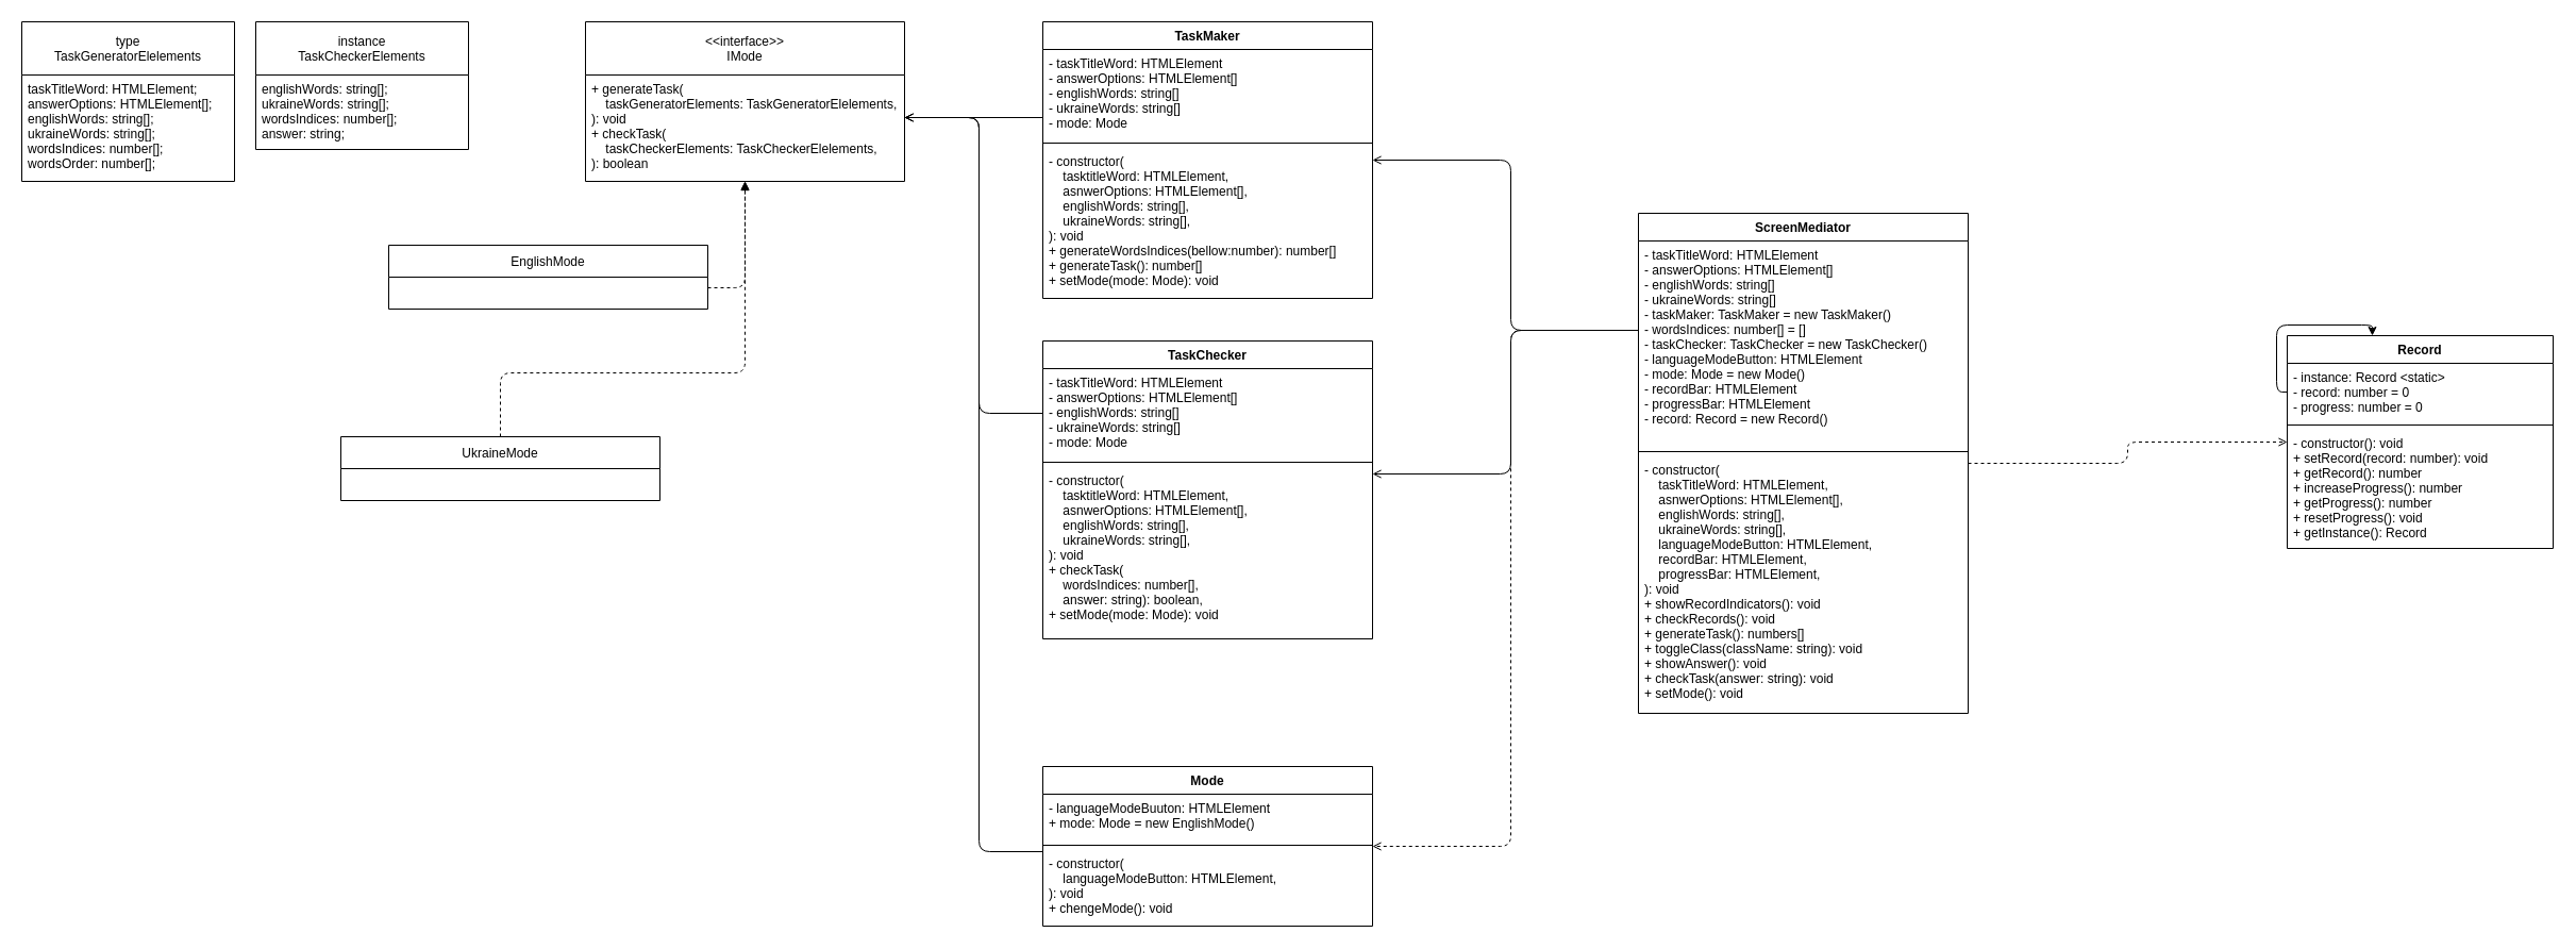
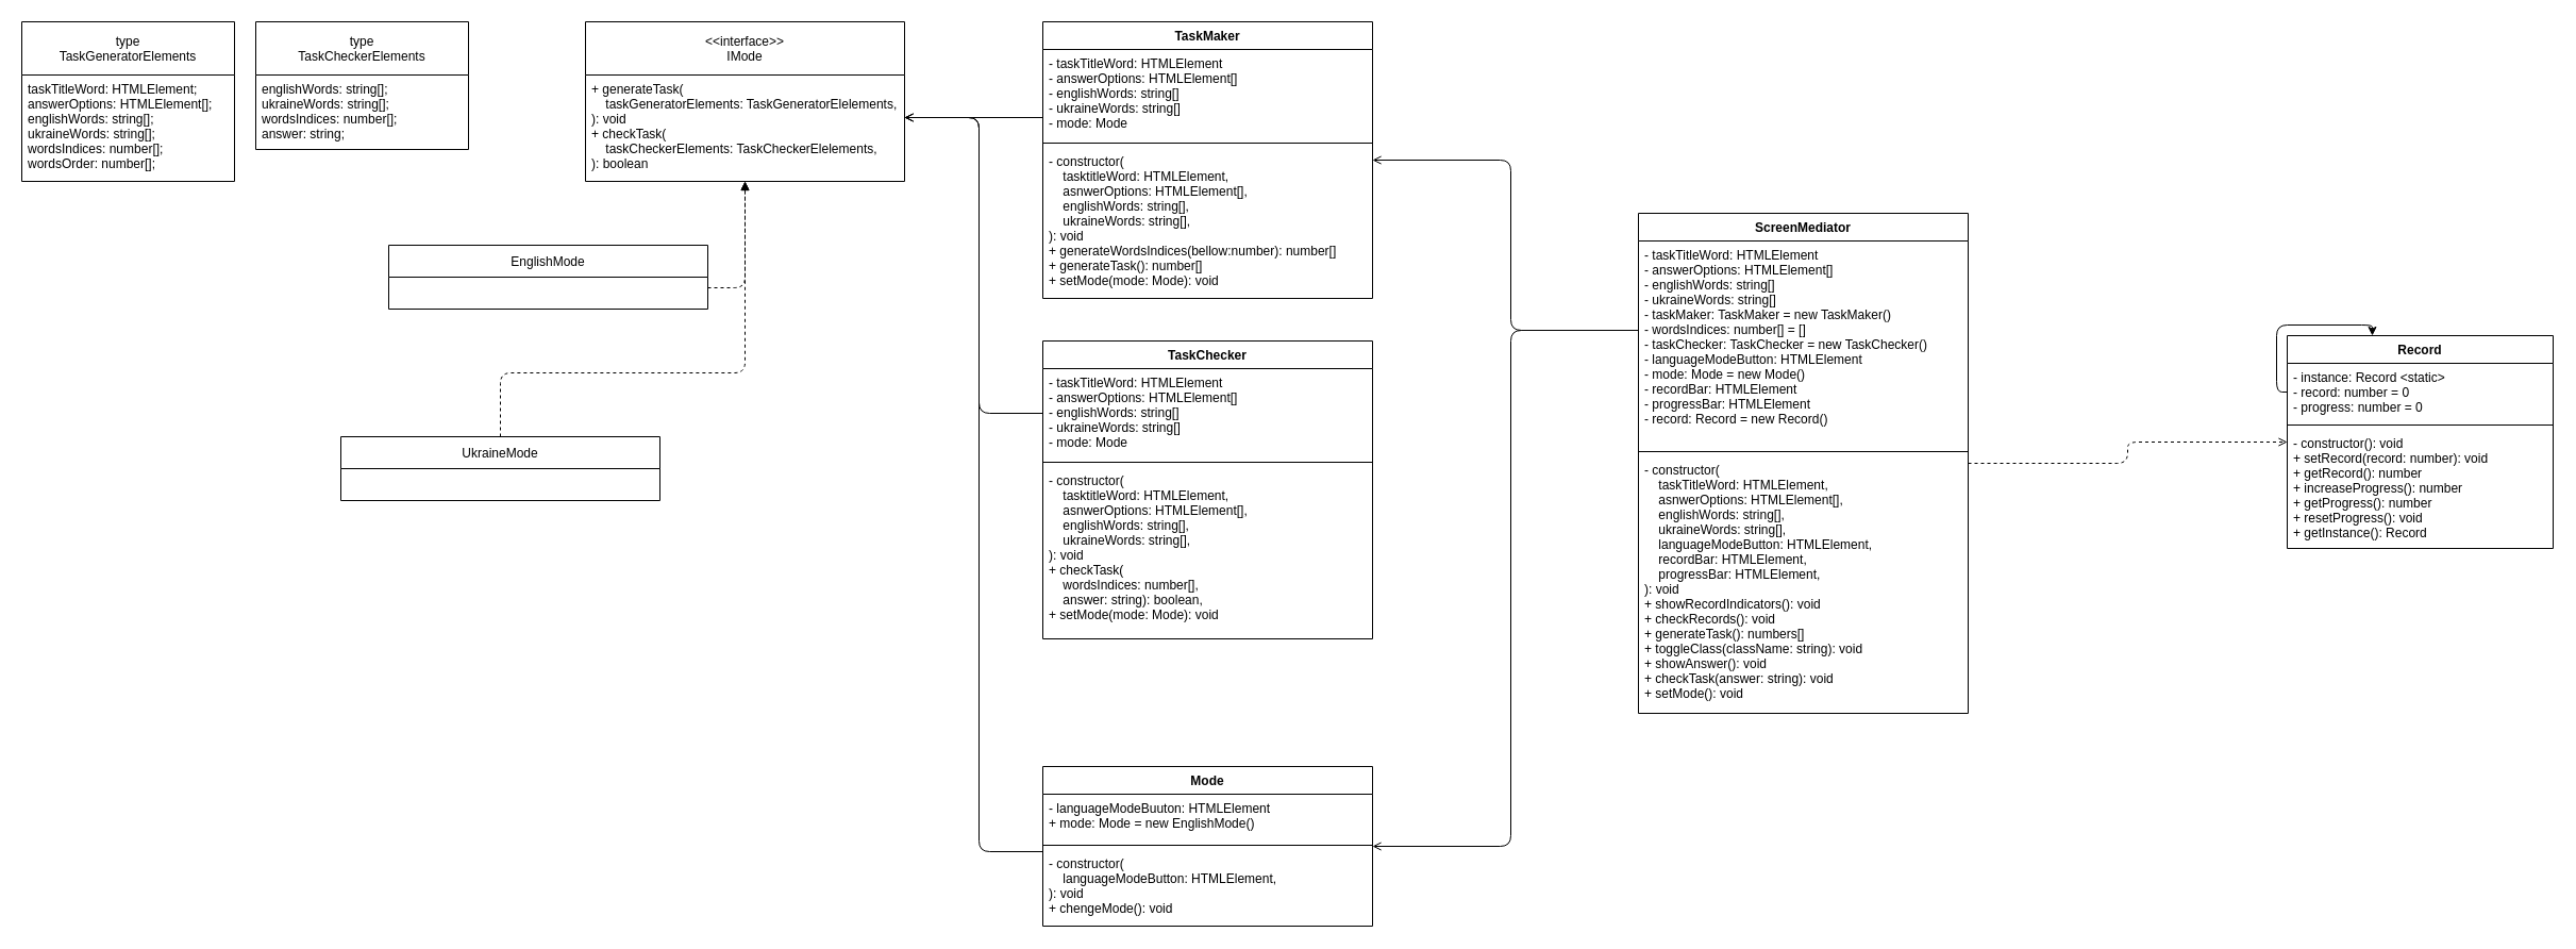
  <mxCell id="0" />
  <mxCell id="1" parent="0" />
  <mxCell id="2" value="Record" style="swimlane;fontStyle=1;align=center;verticalAlign=top;childLayout=stackLayout;horizontal=1;startSize=26;horizontalStack=0;resizeParent=1;resizeParentMax=0;resizeLast=0;collapsible=1;marginBottom=0;" parent="1" vertex="1"><mxGeometry x="2150" y="315" width="250" height="200" as="geometry" /></mxCell>
  <mxCell id="3" style="edgeStyle=orthogonalEdgeStyle;html=1;" parent="2" source="4" target="2" edge="1"><mxGeometry relative="1" as="geometry"><Array as="points"><mxPoint x="-10" y="53" /><mxPoint x="-10" y="-10" /><mxPoint x="80" y="-10" /></Array></mxGeometry></mxCell>
  <mxCell id="4" value="- instance: Record &lt;static&gt;&#10;- record: number = 0&#10;- progress: number = 0" style="text;strokeColor=none;fillColor=none;align=left;verticalAlign=top;spacingLeft=4;spacingRight=4;overflow=hidden;rotatable=0;points=[[0,0.5],[1,0.5]];portConstraint=eastwest;" parent="2" vertex="1"><mxGeometry y="26" width="250" height="54" as="geometry" /></mxCell>
  <mxCell id="5" value="" style="line;strokeWidth=1;fillColor=none;align=left;verticalAlign=middle;spacingTop=-1;spacingLeft=3;spacingRight=3;rotatable=0;labelPosition=right;points=[];portConstraint=eastwest;strokeColor=inherit;" parent="2" vertex="1"><mxGeometry y="80" width="250" height="8" as="geometry" /></mxCell>
  <mxCell id="6" value="- constructor(): void&#10;+ setRecord(record: number): void&#10;+ getRecord(): number&#10;+ increaseProgress(): number&#10;+ getProgress(): number&#10;+ resetProgress(): void&#10;+ getInstance(): Record" style="text;strokeColor=none;fillColor=none;align=left;verticalAlign=top;spacingLeft=4;spacingRight=4;overflow=hidden;rotatable=0;points=[[0,0.5],[1,0.5]];portConstraint=eastwest;" parent="2" vertex="1"><mxGeometry y="88" width="250" height="112" as="geometry" /></mxCell>
  <mxCell id="7" value="TaskMaker" style="swimlane;fontStyle=1;align=center;verticalAlign=top;childLayout=stackLayout;horizontal=1;startSize=26;horizontalStack=0;resizeParent=1;resizeParentMax=0;resizeLast=0;collapsible=1;marginBottom=0;" parent="1" vertex="1"><mxGeometry x="980" y="20" width="310" height="260" as="geometry" /></mxCell>
  <mxCell id="8" value="- taskTitleWord: HTMLElement&#10;- answerOptions: HTMLElement[]&#10;- englishWords: string[]&#10;- ukraineWords: string[]&#10;- mode: Mode" style="text;strokeColor=none;fillColor=none;align=left;verticalAlign=top;spacingLeft=4;spacingRight=4;overflow=hidden;rotatable=0;points=[[0,0.5],[1,0.5]];portConstraint=eastwest;" parent="7" vertex="1"><mxGeometry y="26" width="310" height="84" as="geometry" /></mxCell>
  <mxCell id="9" value="" style="line;strokeWidth=1;fillColor=none;align=left;verticalAlign=middle;spacingTop=-1;spacingLeft=3;spacingRight=3;rotatable=0;labelPosition=right;points=[];portConstraint=eastwest;strokeColor=inherit;" parent="7" vertex="1"><mxGeometry y="110" width="310" height="8" as="geometry" /></mxCell>
  <mxCell id="10" value="- constructor(&#10;    tasktitleWord: HTMLElement,&#10;    asnwerOptions: HTMLElement[],&#10;    englishWords: string[],&#10;    ukraineWords: string[],&#10;): void&#10;+ generateWordsIndices(bellow:number): number[]&#10;+ generateTask(): number[]&#10;+ setMode(mode: Mode): void" style="text;strokeColor=none;fillColor=none;align=left;verticalAlign=top;spacingLeft=4;spacingRight=4;overflow=hidden;rotatable=0;points=[[0,0.5],[1,0.5]];portConstraint=eastwest;" parent="7" vertex="1"><mxGeometry y="118" width="310" height="142" as="geometry" /></mxCell>
  <mxCell id="11" value="&lt;&lt;interface&gt;&gt;&#10;IMode" style="swimlane;fontStyle=0;childLayout=stackLayout;horizontal=1;startSize=50;fillColor=none;horizontalStack=0;resizeParent=1;resizeParentMax=0;resizeLast=0;collapsible=1;marginBottom=0;" parent="1" vertex="1"><mxGeometry x="550" y="20" width="300" height="150" as="geometry" /></mxCell>
  <mxCell id="12" value="+ generateTask(&#10;    taskGeneratorElements: TaskGeneratorElelements,&#10;): void&#10;+ checkTask(&#10;    taskCheckerElements: TaskCheckerElelements,&#10;): boolean" style="text;strokeColor=none;fillColor=none;align=left;verticalAlign=top;spacingLeft=4;spacingRight=4;overflow=hidden;rotatable=0;points=[[0,0.5],[1,0.5]];portConstraint=eastwest;" parent="11" vertex="1"><mxGeometry y="50" width="300" height="100" as="geometry" /></mxCell>
  <mxCell id="13" style="edgeStyle=orthogonalEdgeStyle;html=1;endArrow=open;endFill=0;" parent="1" source="8" target="11" edge="1"><mxGeometry relative="1" as="geometry"><Array as="points"><mxPoint x="890" y="110" /><mxPoint x="890" y="110" /></Array></mxGeometry></mxCell>
  <mxCell id="14" style="edgeStyle=orthogonalEdgeStyle;html=1;endArrow=block;endFill=1;dashed=1;" parent="1" source="15" target="11" edge="1"><mxGeometry relative="1" as="geometry"><Array as="points"><mxPoint x="700" y="270" /></Array></mxGeometry></mxCell>
  <mxCell id="15" value="EnglishMode" style="swimlane;fontStyle=0;childLayout=stackLayout;horizontal=1;startSize=30;fillColor=none;horizontalStack=0;resizeParent=1;resizeParentMax=0;resizeLast=0;collapsible=1;marginBottom=0;" parent="1" vertex="1"><mxGeometry x="365" y="230" width="300" height="60" as="geometry" /></mxCell>
  <mxCell id="16" style="edgeStyle=orthogonalEdgeStyle;html=1;dashed=1;endArrow=block;endFill=1;" parent="1" source="17" target="11" edge="1"><mxGeometry relative="1" as="geometry"><Array as="points"><mxPoint x="700" y="350" /></Array></mxGeometry></mxCell>
  <mxCell id="17" value="UkraineMode" style="swimlane;fontStyle=0;childLayout=stackLayout;horizontal=1;startSize=30;fillColor=none;horizontalStack=0;resizeParent=1;resizeParentMax=0;resizeLast=0;collapsible=1;marginBottom=0;" parent="1" vertex="1"><mxGeometry x="320" y="410" width="300" height="60" as="geometry" /></mxCell>
  <mxCell id="18" value="TaskChecker" style="swimlane;fontStyle=1;align=center;verticalAlign=top;childLayout=stackLayout;horizontal=1;startSize=26;horizontalStack=0;resizeParent=1;resizeParentMax=0;resizeLast=0;collapsible=1;marginBottom=0;" parent="1" vertex="1"><mxGeometry x="980" y="320" width="310" height="280" as="geometry" /></mxCell>
  <mxCell id="19" value="- taskTitleWord: HTMLElement&#10;- answerOptions: HTMLElement[]&#10;- englishWords: string[]&#10;- ukraineWords: string[]&#10;- mode: Mode" style="text;strokeColor=none;fillColor=none;align=left;verticalAlign=top;spacingLeft=4;spacingRight=4;overflow=hidden;rotatable=0;points=[[0,0.5],[1,0.5]];portConstraint=eastwest;" parent="18" vertex="1"><mxGeometry y="26" width="310" height="84" as="geometry" /></mxCell>
  <mxCell id="20" value="" style="line;strokeWidth=1;fillColor=none;align=left;verticalAlign=middle;spacingTop=-1;spacingLeft=3;spacingRight=3;rotatable=0;labelPosition=right;points=[];portConstraint=eastwest;strokeColor=inherit;" parent="18" vertex="1"><mxGeometry y="110" width="310" height="8" as="geometry" /></mxCell>
  <mxCell id="21" value="- constructor(&#10;    tasktitleWord: HTMLElement,&#10;    asnwerOptions: HTMLElement[],&#10;    englishWords: string[],&#10;    ukraineWords: string[],&#10;): void&#10;+ checkTask(&#10;    wordsIndices: number[], &#10;    answer: string): boolean,&#10;+ setMode(mode: Mode): void" style="text;strokeColor=none;fillColor=none;align=left;verticalAlign=top;spacingLeft=4;spacingRight=4;overflow=hidden;rotatable=0;points=[[0,0.5],[1,0.5]];portConstraint=eastwest;" parent="18" vertex="1"><mxGeometry y="118" width="310" height="162" as="geometry" /></mxCell>
  <mxCell id="22" style="edgeStyle=orthogonalEdgeStyle;html=1;endArrow=open;endFill=0;" parent="1" source="19" target="11" edge="1"><mxGeometry relative="1" as="geometry"><Array as="points"><mxPoint x="920" y="388" /><mxPoint x="920" y="110" /></Array></mxGeometry></mxCell>
- <mxCell id="23" style="edgeStyle=orthogonalEdgeStyle;html=1;endArrow=open;endFill=0;" parent="1" source="26" target="18" edge="1"><mxGeometry relative="1" as="geometry"><Array as="points"><mxPoint x="1420" y="310" /><mxPoint x="1420" y="445" /></Array></mxGeometry></mxCell>
  <mxCell id="24" style="edgeStyle=orthogonalEdgeStyle;html=1;endArrow=open;endFill=0;dashed=1;" parent="1" source="26" target="2" edge="1"><mxGeometry relative="1" as="geometry" /></mxCell>
- <mxCell id="25" style="edgeStyle=orthogonalEdgeStyle;html=1;endArrow=open;endFill=0;dashed=1;" parent="1" source="26" target="32" edge="1"><mxGeometry relative="1" as="geometry"><Array as="points"><mxPoint x="1420" y="310" /><mxPoint x="1420" y="795" /></Array></mxGeometry></mxCell>
+ <mxCell id="25" style="edgeStyle=orthogonalEdgeStyle;html=1;endArrow=open;endFill=0;" parent="1" source="26" target="32" edge="1"><mxGeometry relative="1" as="geometry"><Array as="points"><mxPoint x="1420" y="310" /><mxPoint x="1420" y="795" /></Array></mxGeometry></mxCell>
  <mxCell id="26" value="ScreenMediator" style="swimlane;fontStyle=1;align=center;verticalAlign=top;childLayout=stackLayout;horizontal=1;startSize=26;horizontalStack=0;resizeParent=1;resizeParentMax=0;resizeLast=0;collapsible=1;marginBottom=0;" parent="1" vertex="1"><mxGeometry x="1540" y="200" width="310" height="470" as="geometry" /></mxCell>
  <mxCell id="27" value="- taskTitleWord: HTMLElement&#10;- answerOptions: HTMLElement[]&#10;- englishWords: string[]&#10;- ukraineWords: string[]&#10;- taskMaker: TaskMaker = new TaskMaker()&#10;- wordsIndices: number[] = []&#10;- taskChecker: TaskChecker = new TaskChecker()&#10;- languageModeButton: HTMLElement&#10;- mode: Mode = new Mode()&#10;- recordBar: HTMLElement&#10;- progressBar: HTMLElement&#10;- record: Record = new Record()" style="text;strokeColor=none;fillColor=none;align=left;verticalAlign=top;spacingLeft=4;spacingRight=4;overflow=hidden;rotatable=0;points=[[0,0.5],[1,0.5]];portConstraint=eastwest;" parent="26" vertex="1"><mxGeometry y="26" width="310" height="194" as="geometry" /></mxCell>
  <mxCell id="28" value="" style="line;strokeWidth=1;fillColor=none;align=left;verticalAlign=middle;spacingTop=-1;spacingLeft=3;spacingRight=3;rotatable=0;labelPosition=right;points=[];portConstraint=eastwest;strokeColor=inherit;" parent="26" vertex="1"><mxGeometry y="220" width="310" height="8" as="geometry" /></mxCell>
  <mxCell id="29" value="- constructor(&#10;    taskTitleWord: HTMLElement,&#10;    asnwerOptions: HTMLElement[],&#10;    englishWords: string[],&#10;    ukraineWords: string[],&#10;    languageModeButton: HTMLElement,&#10;    recordBar: HTMLElement,&#10;    progressBar: HTMLElement,&#10;): void&#10;+ showRecordIndicators(): void&#10;+ checkRecords(): void&#10;+ generateTask(): numbers[]&#10;+ toggleClass(className: string): void&#10;+ showAnswer(): void&#10;+ checkTask(answer: string): void&#10;+ setMode(): void" style="text;strokeColor=none;fillColor=none;align=left;verticalAlign=top;spacingLeft=4;spacingRight=4;overflow=hidden;rotatable=0;points=[[0,0.5],[1,0.5]];portConstraint=eastwest;" parent="26" vertex="1"><mxGeometry y="228" width="310" height="242" as="geometry" /></mxCell>
  <mxCell id="30" style="edgeStyle=orthogonalEdgeStyle;html=1;endArrow=open;endFill=0;" parent="1" source="27" target="7" edge="1"><mxGeometry relative="1" as="geometry"><mxPoint x="1340" y="270" as="targetPoint" /><Array as="points"><mxPoint x="1420" y="310" /><mxPoint x="1420" y="150" /></Array></mxGeometry></mxCell>
  <mxCell id="31" style="edgeStyle=orthogonalEdgeStyle;html=1;endArrow=open;endFill=0;" parent="1" source="32" target="11" edge="1"><mxGeometry relative="1" as="geometry"><Array as="points"><mxPoint x="920" y="800" /><mxPoint x="920" y="110" /></Array></mxGeometry></mxCell>
  <mxCell id="32" value="Mode" style="swimlane;fontStyle=1;align=center;verticalAlign=top;childLayout=stackLayout;horizontal=1;startSize=26;horizontalStack=0;resizeParent=1;resizeParentMax=0;resizeLast=0;collapsible=1;marginBottom=0;" parent="1" vertex="1"><mxGeometry x="980" y="720" width="310" height="150" as="geometry" /></mxCell>
  <mxCell id="33" value="- languageModeBuuton: HTMLElement&#10;+ mode: Mode = new EnglishMode()" style="text;strokeColor=none;fillColor=none;align=left;verticalAlign=top;spacingLeft=4;spacingRight=4;overflow=hidden;rotatable=0;points=[[0,0.5],[1,0.5]];portConstraint=eastwest;" parent="32" vertex="1"><mxGeometry y="26" width="310" height="44" as="geometry" /></mxCell>
  <mxCell id="34" value="" style="line;strokeWidth=1;fillColor=none;align=left;verticalAlign=middle;spacingTop=-1;spacingLeft=3;spacingRight=3;rotatable=0;labelPosition=right;points=[];portConstraint=eastwest;strokeColor=inherit;" parent="32" vertex="1"><mxGeometry y="70" width="310" height="8" as="geometry" /></mxCell>
  <mxCell id="35" value="- constructor(&#10;    languageModeButton: HTMLElement,&#10;): void&#10;+ chengeMode(): void" style="text;strokeColor=none;fillColor=none;align=left;verticalAlign=top;spacingLeft=4;spacingRight=4;overflow=hidden;rotatable=0;points=[[0,0.5],[1,0.5]];portConstraint=eastwest;" parent="32" vertex="1"><mxGeometry y="78" width="310" height="72" as="geometry" /></mxCell>
- <mxCell id="36" value="instance&#10;TaskCheckerElements" style="swimlane;fontStyle=0;childLayout=stackLayout;horizontal=1;startSize=50;fillColor=none;horizontalStack=0;resizeParent=1;resizeParentMax=0;resizeLast=0;collapsible=1;marginBottom=0;" vertex="1" parent="1"><mxGeometry x="240" y="20" width="200" height="120" as="geometry" /></mxCell>
+ <mxCell id="36" value="type&#10;TaskCheckerElements" style="swimlane;fontStyle=0;childLayout=stackLayout;horizontal=1;startSize=50;fillColor=none;horizontalStack=0;resizeParent=1;resizeParentMax=0;resizeLast=0;collapsible=1;marginBottom=0;" vertex="1" parent="1"><mxGeometry x="240" y="20" width="200" height="120" as="geometry" /></mxCell>
  <mxCell id="37" value="englishWords: string[];&#10;ukraineWords: string[];&#10;wordsIndices: number[];&#10;answer: string;" style="text;strokeColor=none;fillColor=none;align=left;verticalAlign=top;spacingLeft=4;spacingRight=4;overflow=hidden;rotatable=0;points=[[0,0.5],[1,0.5]];portConstraint=eastwest;" vertex="1" parent="36"><mxGeometry y="50" width="200" height="70" as="geometry" /></mxCell>
- <mxCell id="38" value="type&#10;TaskGeneratorElelements" style="swimlane;fontStyle=0;childLayout=stackLayout;horizontal=1;startSize=50;fillColor=none;horizontalStack=0;resizeParent=1;resizeParentMax=0;resizeLast=0;collapsible=1;marginBottom=0;" vertex="1" parent="1"><mxGeometry x="20" y="20" width="200" height="150" as="geometry" /></mxCell>
+ <mxCell id="38" value="type&#10;TaskGeneratorElements" style="swimlane;fontStyle=0;childLayout=stackLayout;horizontal=1;startSize=50;fillColor=none;horizontalStack=0;resizeParent=1;resizeParentMax=0;resizeLast=0;collapsible=1;marginBottom=0;" vertex="1" parent="1"><mxGeometry x="20" y="20" width="200" height="150" as="geometry" /></mxCell>
  <mxCell id="39" value="taskTitleWord: HTMLElement;&#10;answerOptions: HTMLElement[];&#10;englishWords: string[];&#10;ukraineWords: string[];&#10;wordsIndices: number[];&#10;wordsOrder: number[];" style="text;strokeColor=none;fillColor=none;align=left;verticalAlign=top;spacingLeft=4;spacingRight=4;overflow=hidden;rotatable=0;points=[[0,0.5],[1,0.5]];portConstraint=eastwest;" vertex="1" parent="38"><mxGeometry y="50" width="200" height="100" as="geometry" /></mxCell>
